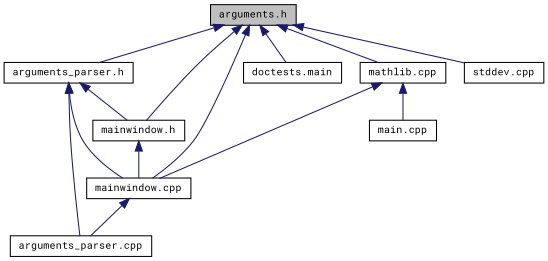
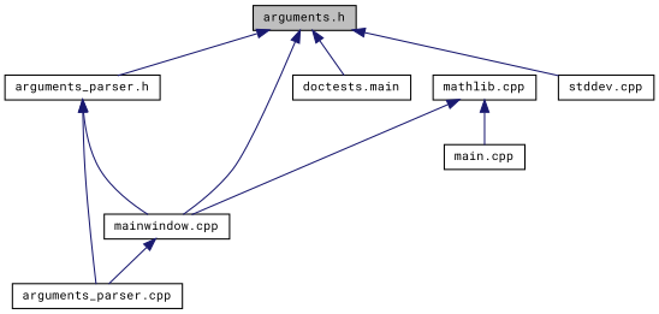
  digraph {
    fontname="Roboto Mono"
    node [color=black fillcolor=white fontname="Roboto Mono" fontsize=10 shape=record style=filled]
    edge [color=midnightblue dir=back fontname="Roboto Mono" fontsize=10 labelfontname=Helvetica labelfontsize=10 style=solid]
    n1 [fillcolor=grey75 fontcolor=black height=0.2 label="arguments.h" width=0.4]
    n2 [height=0.2 label="arguments_parser.h" width=0.4]
    n3 [height=0.2 label="mainwindow.cpp" width=0.4]
-   n4 [height=0.2 label="mainwindow.h" width=0.4]
    n5 [height=0.2 label="doctests.main" width=0.4]
    n6 [height=0.2 label="mathlib.cpp" width=0.4]
    n7 [height=0.2 label="stddev.cpp" width=0.4]
    n8 [height=0.2 label="arguments_parser.cpp" width=0.4]
    n9 [height=0.2 label="main.cpp" width=0.4]
    n1 -> n2
    n1 -> n3
-   n1 -> n4
    n1 -> n5
-   n1 -> n6
    n1 -> n7
    n2 -> n3
-   n2 -> n4
    n2 -> n8
    n3 -> n8
-   n4 -> n3
    n6 -> n3
    n6 -> n9
  }
